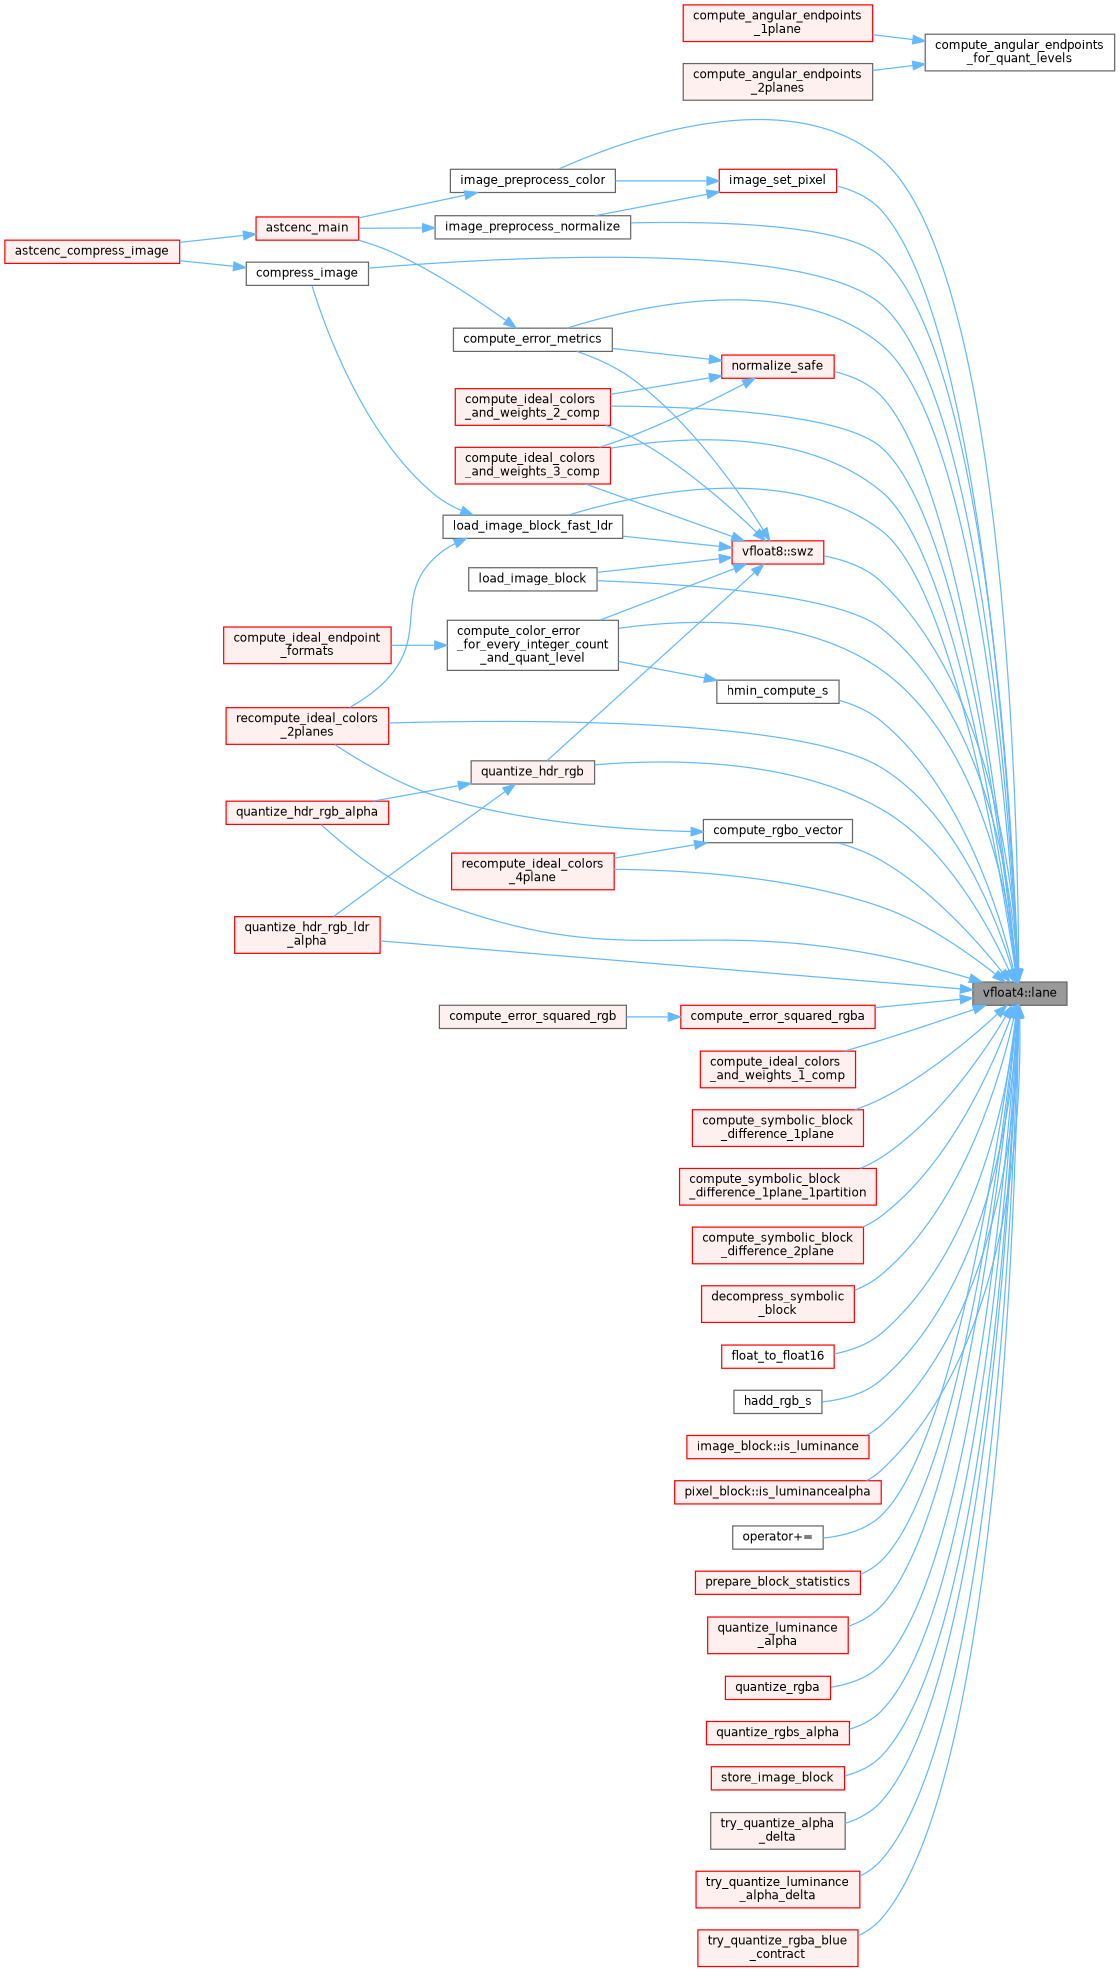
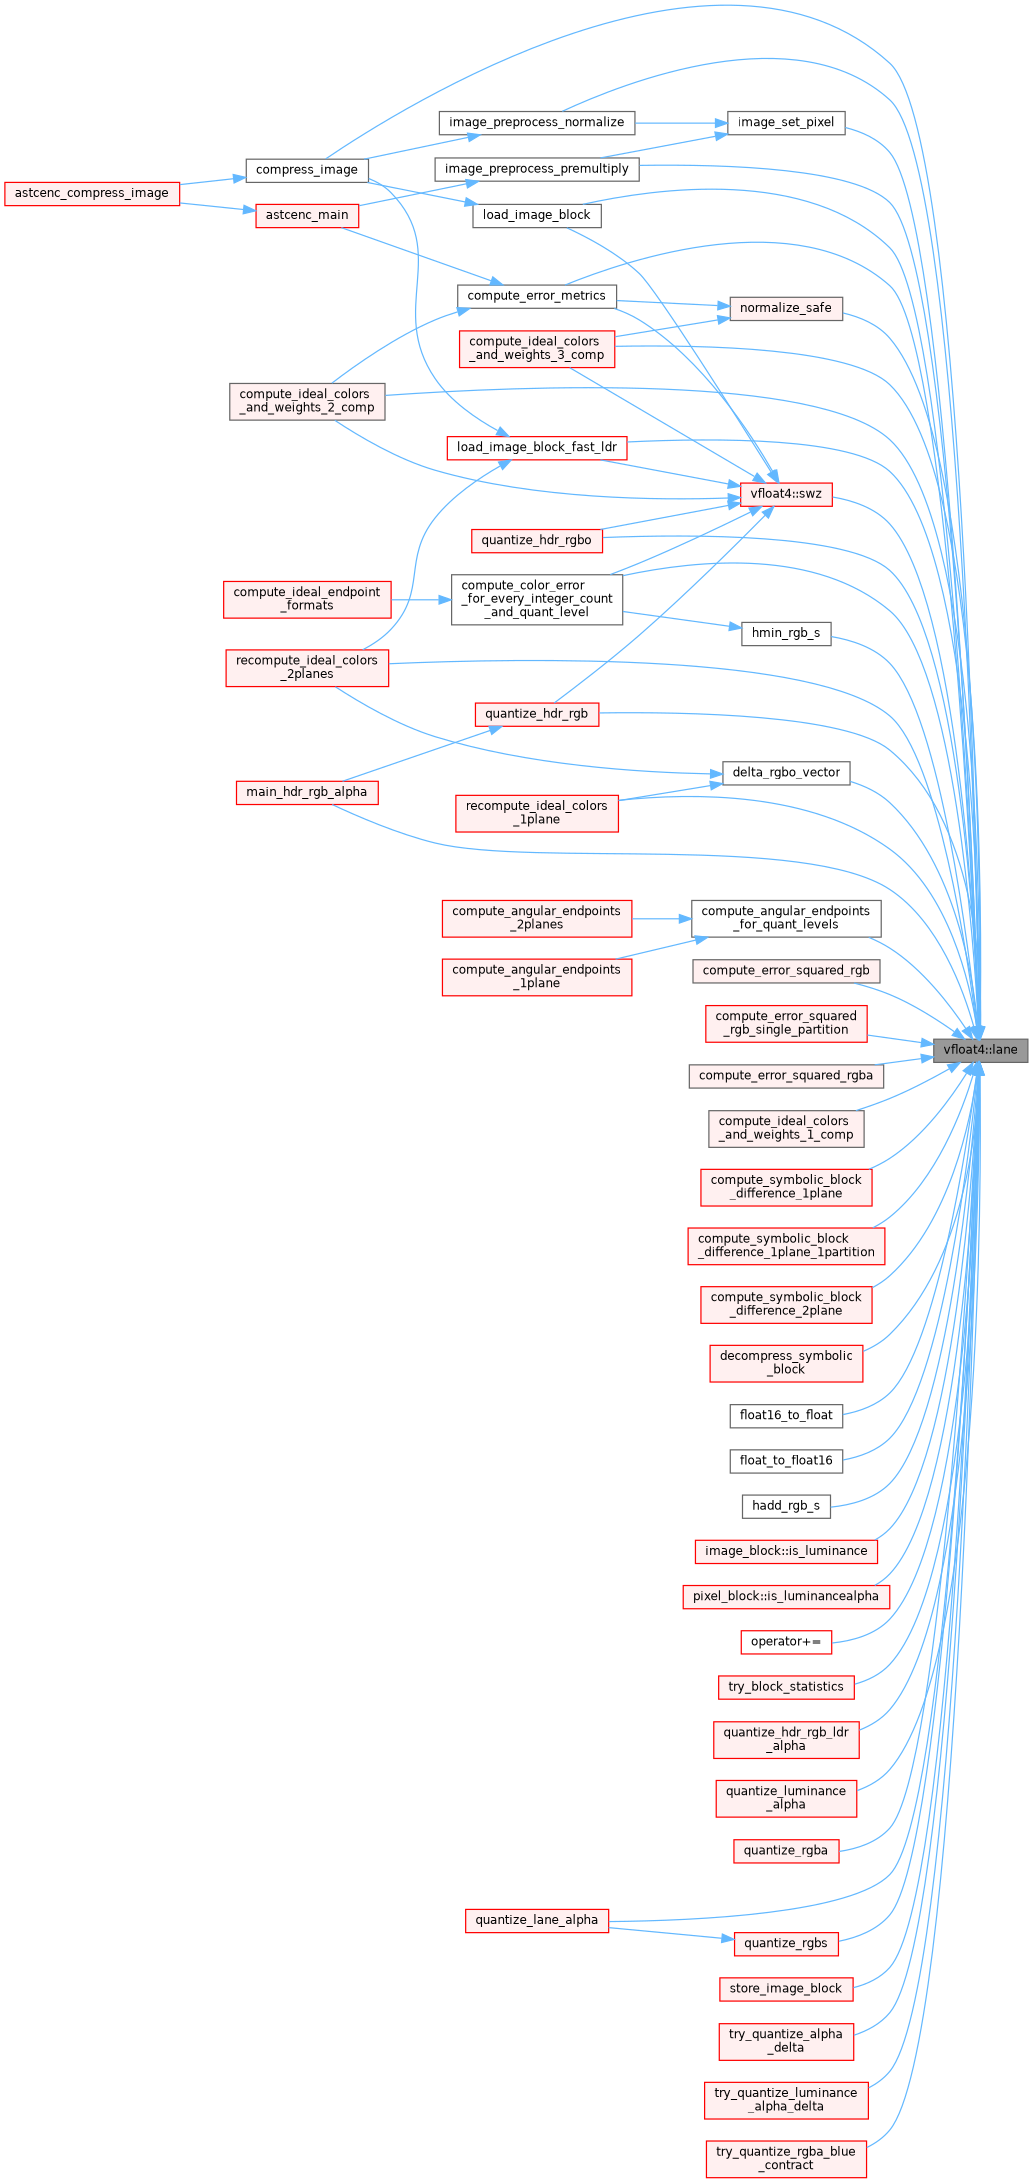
  digraph {
    rankdir=RL
    node [color=red fillcolor="#FFF0F0" fontname=Helvetica fontsize=10 shape=box style=filled]
    edge [color=steelblue1 dir=back fontname=Helvetica fontsize=10 labelfontname=Helvetica labelfontsize=10 style=solid]
    n1 [color=gray40 fillcolor=grey60 fontcolor=black height=0.2 label="vfloat4::lane" width=0.4]
    n2 [color=grey40 fillcolor=white height=0.2 label=compress_image width=0.4]
    n3 [color=grey40 fillcolor=white height=0.2 label="compute_angular_endpoints\l_for_quant_levels" width=0.4]
    n4 [color=grey40 fillcolor=white height=0.2 label="compute_color_error\l_for_every_integer_count\l_and_quant_level" width=0.4]
    n5 [color=grey40 fillcolor=white height=0.2 label=compute_error_metrics width=0.4]
    n6 [color=grey40 height=0.2 label=compute_error_squared_rgb width=0.4]
-   n8 [height=0.2 label=compute_error_squared_rgba width=0.4]
-   n9 [height=0.2 label="compute_ideal_colors\l_and_weights_1_comp" width=0.4]
-   n10 [height=0.2 label="compute_ideal_colors\l_and_weights_2_comp" width=0.4]
+   n7 [height=0.2 label="compute_error_squared\l_rgb_single_partition" width=0.4]
+   n8 [color=grey40 height=0.2 label=compute_error_squared_rgba width=0.4]
+   n9 [color=grey40 height=0.2 label="compute_ideal_colors\l_and_weights_1_comp" width=0.4]
+   n10 [color=grey40 height=0.2 label="compute_ideal_colors\l_and_weights_2_comp" width=0.4]
    n11 [height=0.2 label="compute_ideal_colors\l_and_weights_3_comp" width=0.4]
-   n12 [color=grey40 fillcolor=white height=0.2 label=compute_rgbo_vector width=0.4]
-   n13 [height=0.2 label="recompute_ideal_colors\l_4plane" width=0.4]
+   n12 [color=grey40 fillcolor=white height=0.2 label=delta_rgbo_vector width=0.4]
+   n13 [height=0.2 label="recompute_ideal_colors\l_1plane" width=0.4]
    n14 [height=0.2 label="recompute_ideal_colors\l_2planes" width=0.4]
    n15 [height=0.2 label="compute_symbolic_block\l_difference_1plane" width=0.4]
    n16 [height=0.2 label="compute_symbolic_block\l_difference_1plane_1partition" width=0.4]
    n17 [height=0.2 label="compute_symbolic_block\l_difference_2plane" width=0.4]
    n18 [height=0.2 label="decompress_symbolic\l_block" width=0.4]
-   n20 [fillcolor=white height=0.2 label=float_to_float16 width=0.4]
+   n19 [color=grey40 fillcolor=white height=0.2 label=float16_to_float width=0.4]
+   n20 [color=grey40 fillcolor=white height=0.2 label=float_to_float16 width=0.4]
    n21 [color=grey40 fillcolor=white height=0.2 label=hadd_rgb_s width=0.4]
-   n22 [color=grey40 fillcolor=white height=0.2 label=hmin_compute_s width=0.4]
+   n22 [color=grey40 fillcolor=white height=0.2 label=hmin_rgb_s width=0.4]
    n23 [color=grey40 fillcolor=white height=0.2 label=image_preprocess_normalize width=0.4]
-   n24 [color=grey40 fillcolor=white height=0.2 label=image_preprocess_color width=0.4]
-   n25 [fillcolor=white height=0.2 label=image_set_pixel width=0.4]
+   n24 [color=grey40 fillcolor=white height=0.2 label=image_preprocess_premultiply width=0.4]
+   n25 [color=grey40 fillcolor=white height=0.2 label=image_set_pixel width=0.4]
    n26 [height=0.2 label="image_block::is_luminance" width=0.4]
    n27 [height=0.2 label="pixel_block::is_luminancealpha" width=0.4]
    n28 [color=grey40 fillcolor=white height=0.2 label=load_image_block width=0.4]
-   n29 [color=grey40 fillcolor=white height=0.2 label=load_image_block_fast_ldr width=0.4]
-   n30 [height=0.2 label=normalize_safe width=0.4]
-   n31 [color=grey40 fillcolor=white height=0.2 label="operator+=" width=0.4]
-   n32 [height=0.2 label=prepare_block_statistics width=0.4]
-   n33 [color=grey40 height=0.2 label=quantize_hdr_rgb width=0.4]
-   n34 [height=0.2 label=quantize_hdr_rgb_alpha width=0.4]
+   n29 [fillcolor=white height=0.2 label=load_image_block_fast_ldr width=0.4]
+   n30 [color=grey40 height=0.2 label=normalize_safe width=0.4]
+   n31 [fillcolor=white height=0.2 label="operator+=" width=0.4]
+   n32 [height=0.2 label=try_block_statistics width=0.4]
+   n33 [height=0.2 label=quantize_hdr_rgb width=0.4]
+   n34 [height=0.2 label=main_hdr_rgb_alpha width=0.4]
    n35 [height=0.2 label="quantize_hdr_rgb_ldr\l_alpha" width=0.4]
+   n36 [height=0.2 label=quantize_hdr_rgbo width=0.4]
    n37 [height=0.2 label="quantize_luminance\l_alpha" width=0.4]
    n38 [height=0.2 label=quantize_rgba width=0.4]
-   n40 [height=0.2 label=quantize_rgbs_alpha width=0.4]
+   n39 [height=0.2 label=quantize_rgbs width=0.4]
+   n40 [height=0.2 label=quantize_lane_alpha width=0.4]
    n41 [height=0.2 label=store_image_block width=0.4]
-   n42 [height=0.2 label="vfloat8::swz" width=0.4]
-   n43 [color=grey40 height=0.2 label="try_quantize_alpha\l_delta" width=0.4]
+   n42 [height=0.2 label="vfloat4::swz" width=0.4]
+   n43 [height=0.2 label="try_quantize_alpha\l_delta" width=0.4]
    n44 [height=0.2 label="try_quantize_luminance\l_alpha_delta" width=0.4]
    n45 [height=0.2 label="try_quantize_rgba_blue\l_contract" width=0.4]
    n46 [height=0.2 label=astcenc_compress_image width=0.4]
    n47 [height=0.2 label="compute_angular_endpoints\l_1plane" width=0.4]
-   n48 [color=grey40 height=0.2 label="compute_angular_endpoints\l_2planes" width=0.4]
+   n48 [height=0.2 label="compute_angular_endpoints\l_2planes" width=0.4]
    n49 [height=0.2 label="compute_ideal_endpoint\l_formats" width=0.4]
    n50 [height=0.2 label=astcenc_main width=0.4]
    n1 -> n2
+   n1 -> n3
    n1 -> n4
    n1 -> n5
-   n8 -> n6
+   n1 -> n6
+   n1 -> n7
    n1 -> n8
    n1 -> n9
    n1 -> n10
    n1 -> n11
    n1 -> n12
    n1 -> n13
    n1 -> n14
    n1 -> n15
    n1 -> n16
    n1 -> n17
    n1 -> n18
+   n1 -> n19
    n1 -> n20
    n1 -> n21
    n1 -> n22
    n1 -> n23
    n1 -> n24
    n1 -> n25
    n1 -> n26
    n1 -> n27
    n1 -> n28
    n1 -> n29
    n1 -> n30
    n1 -> n31
    n1 -> n32
    n1 -> n33
    n1 -> n34
    n1 -> n35
+   n1 -> n36
    n1 -> n37
    n1 -> n38
+   n1 -> n39
    n1 -> n40
    n1 -> n41
    n1 -> n42
    n1 -> n43
    n1 -> n44
    n1 -> n45
    n2 -> n46
    n3 -> n47
    n3 -> n48
    n4 -> n49
    n5 -> n50
    n12 -> n13
    n12 -> n14
    n22 -> n4
-   n23 -> n50
+   n23 -> n2
    n24 -> n50
    n25 -> n23
    n25 -> n24
+   n28 -> n2
    n29 -> n2
    n29 -> n14
    n30 -> n5
-   n30 -> n10
+   n5 -> n10
    n30 -> n11
    n33 -> n34
-   n33 -> n35
+   n39 -> n40
    n42 -> n4
    n42 -> n5
    n42 -> n10
    n42 -> n11
    n42 -> n28
    n42 -> n29
    n42 -> n33
+   n42 -> n36
    n50 -> n46
  }
